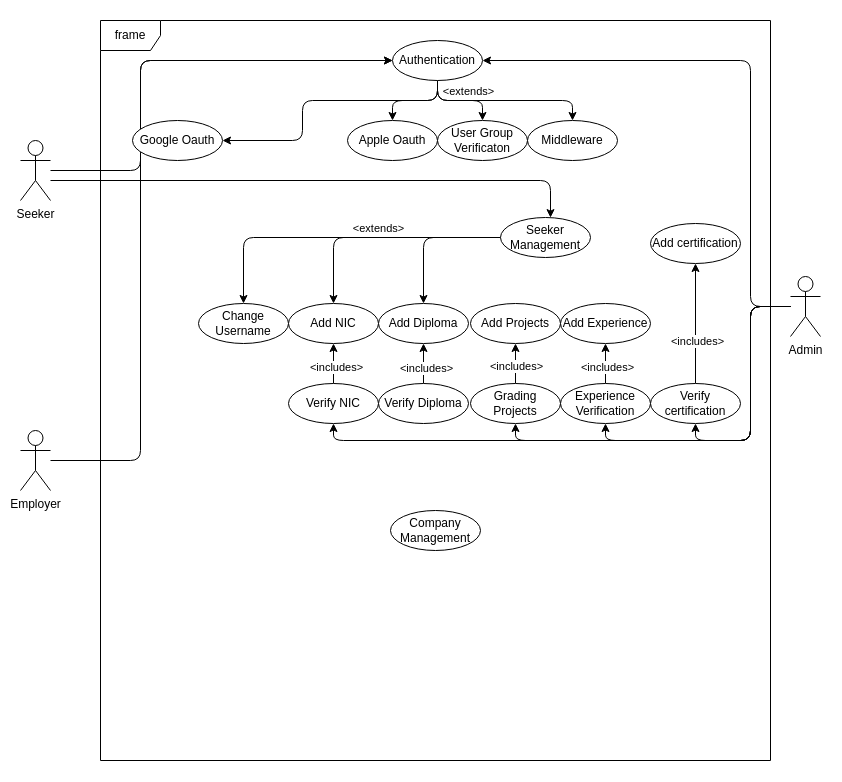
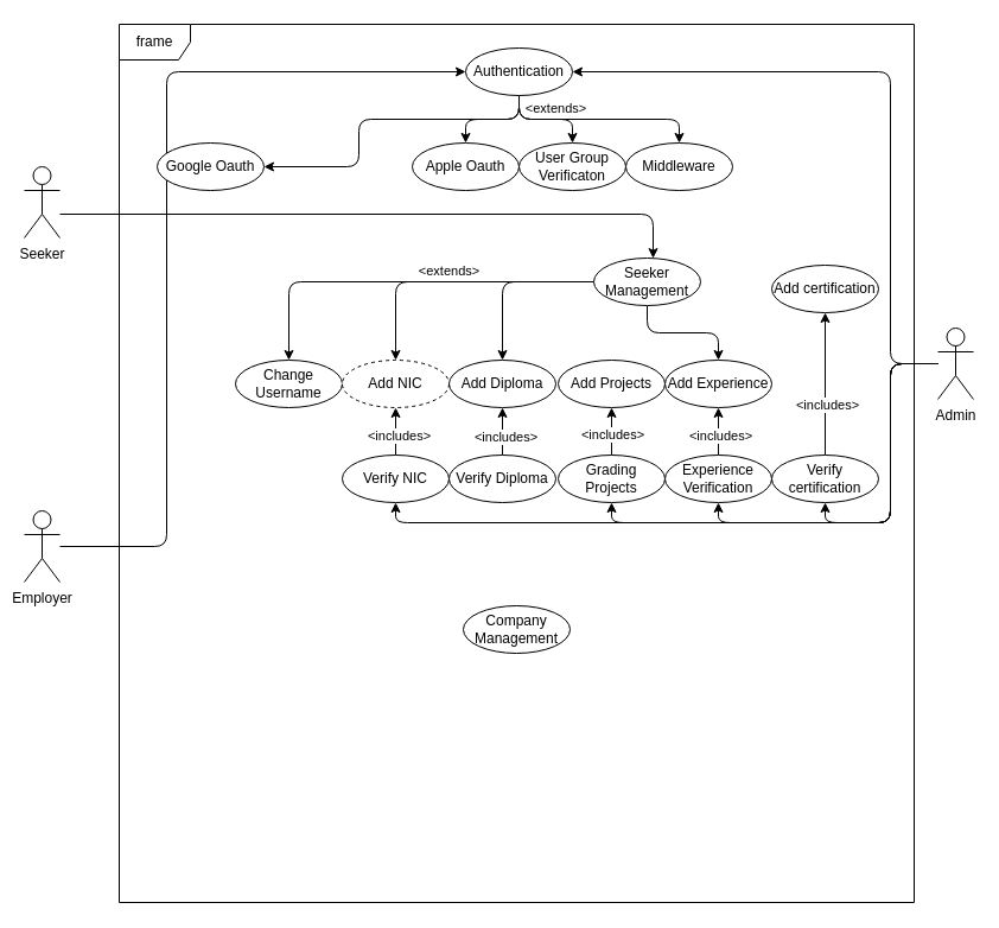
  <mxCell id="0" />
  <mxCell id="1" parent="0" />
  <mxCell id="2" value="frame" style="shape=umlFrame;whiteSpace=wrap;html=1;pointerEvents=0;rounded=1;" vertex="1" parent="1"><mxGeometry x="100" y="20" width="670" height="740" as="geometry" /></mxCell>
  <mxCell id="3" style="edgeStyle=orthogonalEdgeStyle;rounded=1;orthogonalLoop=1;jettySize=auto;html=1;" edge="1" parent="1" source="8" target="43"><mxGeometry relative="1" as="geometry"><Array as="points"><mxPoint x="437" y="100" /><mxPoint x="302" y="100" /></Array></mxGeometry></mxCell>
  <mxCell id="4" style="edgeStyle=orthogonalEdgeStyle;rounded=1;orthogonalLoop=1;jettySize=auto;html=1;" edge="1" parent="1" source="8" target="44"><mxGeometry relative="1" as="geometry" /></mxCell>
  <mxCell id="5" style="edgeStyle=orthogonalEdgeStyle;rounded=1;orthogonalLoop=1;jettySize=auto;html=1;" edge="1" parent="1" source="8" target="45"><mxGeometry relative="1" as="geometry" /></mxCell>
  <mxCell id="6" style="edgeStyle=orthogonalEdgeStyle;rounded=1;orthogonalLoop=1;jettySize=auto;html=1;" edge="1" parent="1" source="8" target="46"><mxGeometry relative="1" as="geometry"><Array as="points"><mxPoint x="437" y="100" /><mxPoint x="572" y="100" /></Array></mxGeometry></mxCell>
  <mxCell id="7" value="&amp;lt;extends&amp;gt;" style="edgeLabel;html=1;align=center;verticalAlign=middle;resizable=0;points=[];rounded=1;" vertex="1" connectable="0" parent="6"><mxGeometry x="-0.886" relative="1" as="geometry"><mxPoint x="30" as="offset" /></mxGeometry></mxCell>
  <mxCell id="8" value="Authentication" style="ellipse;whiteSpace=wrap;html=1;rounded=1;" vertex="1" parent="1"><mxGeometry x="392" y="40" width="90" height="40" as="geometry" /></mxCell>
- <mxCell id="9" style="edgeStyle=orthogonalEdgeStyle;rounded=1;orthogonalLoop=1;jettySize=auto;html=1;entryX=0;entryY=0.5;entryDx=0;entryDy=0;" edge="1" parent="1" source="11" target="8"><mxGeometry relative="1" as="geometry"><Array as="points"><mxPoint x="140" y="170" /><mxPoint x="140" y="60" /></Array></mxGeometry></mxCell>
  <mxCell id="10" style="edgeStyle=orthogonalEdgeStyle;rounded=1;orthogonalLoop=1;jettySize=auto;html=1;" edge="1" parent="1" source="11" target="25"><mxGeometry relative="1" as="geometry"><Array as="points"><mxPoint x="550" y="180" /></Array></mxGeometry></mxCell>
  <mxCell id="11" value="Seeker" style="shape=umlActor;verticalLabelPosition=bottom;verticalAlign=top;html=1;rounded=1;" vertex="1" parent="1"><mxGeometry x="20" y="140" width="30" height="60" as="geometry" /></mxCell>
  <mxCell id="12" style="edgeStyle=orthogonalEdgeStyle;rounded=1;orthogonalLoop=1;jettySize=auto;html=1;entryX=0;entryY=0.5;entryDx=0;entryDy=0;" edge="1" parent="1" source="13" target="8"><mxGeometry relative="1" as="geometry"><Array as="points"><mxPoint x="140" y="460" /><mxPoint x="140" y="60" /></Array></mxGeometry></mxCell>
  <mxCell id="13" value="Employer" style="shape=umlActor;verticalLabelPosition=bottom;verticalAlign=top;html=1;rounded=1;" vertex="1" parent="1"><mxGeometry x="20" y="430" width="30" height="60" as="geometry" /></mxCell>
  <mxCell id="14" style="edgeStyle=orthogonalEdgeStyle;rounded=1;orthogonalLoop=1;jettySize=auto;html=1;entryX=1;entryY=0.5;entryDx=0;entryDy=0;" edge="1" parent="1" source="19" target="8"><mxGeometry relative="1" as="geometry"><Array as="points"><mxPoint x="750" y="306" /><mxPoint x="750" y="60" /></Array></mxGeometry></mxCell>
  <mxCell id="15" style="edgeStyle=orthogonalEdgeStyle;rounded=1;orthogonalLoop=1;jettySize=auto;html=1;entryX=0.5;entryY=1;entryDx=0;entryDy=0;" edge="1" parent="1" source="19" target="38"><mxGeometry relative="1" as="geometry"><Array as="points"><mxPoint x="750" y="306" /><mxPoint x="750" y="440" /><mxPoint x="515" y="440" /></Array></mxGeometry></mxCell>
  <mxCell id="16" style="edgeStyle=orthogonalEdgeStyle;rounded=1;orthogonalLoop=1;jettySize=auto;html=1;entryX=0.5;entryY=1;entryDx=0;entryDy=0;" edge="1" parent="1" source="19" target="42"><mxGeometry relative="1" as="geometry"><Array as="points"><mxPoint x="750" y="306" /><mxPoint x="750" y="440" /><mxPoint x="605" y="440" /></Array></mxGeometry></mxCell>
  <mxCell id="17" style="edgeStyle=orthogonalEdgeStyle;rounded=1;orthogonalLoop=1;jettySize=auto;html=1;entryX=0.5;entryY=1;entryDx=0;entryDy=0;" edge="1" parent="1" source="19" target="34"><mxGeometry relative="1" as="geometry"><Array as="points"><mxPoint x="750" y="306" /><mxPoint x="750" y="440" /><mxPoint x="695" y="440" /></Array></mxGeometry></mxCell>
  <mxCell id="18" style="edgeStyle=orthogonalEdgeStyle;rounded=1;orthogonalLoop=1;jettySize=auto;html=1;entryX=0.5;entryY=1;entryDx=0;entryDy=0;" edge="1" parent="1" source="19" target="51"><mxGeometry relative="1" as="geometry"><Array as="points"><mxPoint x="750" y="306" /><mxPoint x="750" y="440" /><mxPoint x="333" y="440" /></Array></mxGeometry></mxCell>
  <mxCell id="19" value="Admin" style="shape=umlActor;verticalLabelPosition=bottom;verticalAlign=top;html=1;rounded=1;" vertex="1" parent="1"><mxGeometry x="790" y="276" width="30" height="60" as="geometry" /></mxCell>
  <mxCell id="20" style="edgeStyle=orthogonalEdgeStyle;rounded=1;orthogonalLoop=1;jettySize=auto;html=1;" edge="1" parent="1" source="25" target="26"><mxGeometry relative="1" as="geometry" /></mxCell>
  <mxCell id="21" value="&amp;lt;extends&amp;gt;" style="edgeLabel;html=1;align=center;verticalAlign=middle;resizable=0;points=[];rounded=1;" vertex="1" connectable="0" parent="20"><mxGeometry x="0.06" y="-1" relative="1" as="geometry"><mxPoint x="48" y="-9" as="offset" /></mxGeometry></mxCell>
  <mxCell id="22" style="edgeStyle=orthogonalEdgeStyle;rounded=1;orthogonalLoop=1;jettySize=auto;html=1;" edge="1" parent="1" source="25" target="27"><mxGeometry relative="1" as="geometry" /></mxCell>
+ <mxCell id="23" style="edgeStyle=orthogonalEdgeStyle;rounded=1;orthogonalLoop=1;jettySize=auto;html=1;" edge="1" parent="1" source="25" target="39"><mxGeometry relative="1" as="geometry" /></mxCell>
  <mxCell id="24" style="edgeStyle=orthogonalEdgeStyle;rounded=1;orthogonalLoop=1;jettySize=auto;html=1;" edge="1" parent="1" source="25" target="48"><mxGeometry relative="1" as="geometry" /></mxCell>
  <mxCell id="25" value="Seeker Management" style="ellipse;whiteSpace=wrap;html=1;rounded=1;" vertex="1" parent="1"><mxGeometry x="500" y="217" width="90" height="40" as="geometry" /></mxCell>
  <mxCell id="26" value="Change Username" style="ellipse;whiteSpace=wrap;html=1;rounded=1;" vertex="1" parent="1"><mxGeometry x="198" y="303" width="90" height="40" as="geometry" /></mxCell>
  <mxCell id="27" value="Add Diploma" style="ellipse;whiteSpace=wrap;html=1;rounded=1;" vertex="1" parent="1"><mxGeometry x="378" y="303" width="90" height="40" as="geometry" /></mxCell>
  <mxCell id="28" value="Add certification" style="ellipse;whiteSpace=wrap;html=1;rounded=1;" vertex="1" parent="1"><mxGeometry x="650" y="223" width="90" height="40" as="geometry" /></mxCell>
  <mxCell id="29" style="edgeStyle=orthogonalEdgeStyle;rounded=1;orthogonalLoop=1;jettySize=auto;html=1;" edge="1" parent="1" source="31" target="27"><mxGeometry relative="1" as="geometry" /></mxCell>
  <mxCell id="30" value="&amp;lt;includes&amp;gt;" style="edgeLabel;html=1;align=center;verticalAlign=middle;resizable=0;points=[];rounded=1;" vertex="1" connectable="0" parent="29"><mxGeometry x="-0.182" y="-2" relative="1" as="geometry"><mxPoint as="offset" /></mxGeometry></mxCell>
  <mxCell id="31" value="Verify Diploma" style="ellipse;whiteSpace=wrap;html=1;rounded=1;" vertex="1" parent="1"><mxGeometry x="378" y="383" width="90" height="40" as="geometry" /></mxCell>
  <mxCell id="32" style="edgeStyle=orthogonalEdgeStyle;rounded=1;orthogonalLoop=1;jettySize=auto;html=1;" edge="1" parent="1" source="34" target="28"><mxGeometry relative="1" as="geometry" /></mxCell>
  <mxCell id="33" value="&amp;lt;includes&amp;gt;" style="edgeLabel;html=1;align=center;verticalAlign=middle;resizable=0;points=[];rounded=1;" vertex="1" connectable="0" parent="32"><mxGeometry x="-0.289" y="-1" relative="1" as="geometry"><mxPoint as="offset" /></mxGeometry></mxCell>
  <mxCell id="34" value="Verify certification" style="ellipse;whiteSpace=wrap;html=1;rounded=1;" vertex="1" parent="1"><mxGeometry x="650" y="383" width="90" height="40" as="geometry" /></mxCell>
  <mxCell id="35" value="Add Projects" style="ellipse;whiteSpace=wrap;html=1;" vertex="1" parent="1"><mxGeometry x="470" y="303" width="90" height="40" as="geometry" /></mxCell>
  <mxCell id="36" style="edgeStyle=orthogonalEdgeStyle;rounded=1;orthogonalLoop=1;jettySize=auto;html=1;" edge="1" parent="1" source="38" target="35"><mxGeometry relative="1" as="geometry" /></mxCell>
  <mxCell id="37" value="&amp;lt;includes&amp;gt;" style="edgeLabel;html=1;align=center;verticalAlign=middle;resizable=0;points=[];rounded=1;" vertex="1" connectable="0" parent="36"><mxGeometry x="-0.1" relative="1" as="geometry"><mxPoint as="offset" /></mxGeometry></mxCell>
  <mxCell id="38" value="Grading Projects" style="ellipse;whiteSpace=wrap;html=1;" vertex="1" parent="1"><mxGeometry x="470" y="383" width="90" height="40" as="geometry" /></mxCell>
  <mxCell id="39" value="Add Experience" style="ellipse;whiteSpace=wrap;html=1;" vertex="1" parent="1"><mxGeometry x="560" y="303" width="90" height="40" as="geometry" /></mxCell>
  <mxCell id="40" style="edgeStyle=orthogonalEdgeStyle;rounded=1;orthogonalLoop=1;jettySize=auto;html=1;" edge="1" parent="1" source="42" target="39"><mxGeometry relative="1" as="geometry" /></mxCell>
  <mxCell id="41" value="&amp;lt;includes&amp;gt;" style="edgeLabel;html=1;align=center;verticalAlign=middle;resizable=0;points=[];rounded=1;" vertex="1" connectable="0" parent="40"><mxGeometry x="-0.15" y="-1" relative="1" as="geometry"><mxPoint as="offset" /></mxGeometry></mxCell>
  <mxCell id="42" value="Experience Verification" style="ellipse;whiteSpace=wrap;html=1;" vertex="1" parent="1"><mxGeometry x="560" y="383" width="90" height="40" as="geometry" /></mxCell>
  <mxCell id="43" value="Google Oauth" style="ellipse;whiteSpace=wrap;html=1;" vertex="1" parent="1"><mxGeometry x="132" y="120" width="90" height="40" as="geometry" /></mxCell>
  <mxCell id="44" value="Apple Oauth" style="ellipse;whiteSpace=wrap;html=1;" vertex="1" parent="1"><mxGeometry x="347" y="120" width="90" height="40" as="geometry" /></mxCell>
  <mxCell id="45" value="User Group Verificaton" style="ellipse;whiteSpace=wrap;html=1;" vertex="1" parent="1"><mxGeometry x="437" y="120" width="90" height="40" as="geometry" /></mxCell>
  <mxCell id="46" value="Middleware" style="ellipse;whiteSpace=wrap;html=1;" vertex="1" parent="1"><mxGeometry x="527" y="120" width="90" height="40" as="geometry" /></mxCell>
  <mxCell id="47" value="Company Management" style="ellipse;whiteSpace=wrap;html=1;" vertex="1" parent="1"><mxGeometry x="390" y="510" width="90" height="40" as="geometry" /></mxCell>
- <mxCell id="48" value="Add NIC" style="ellipse;whiteSpace=wrap;html=1;" vertex="1" parent="1"><mxGeometry x="288" y="303" width="90" height="40" as="geometry" /></mxCell>
+ <mxCell id="48" value="Add NIC" style="ellipse;whiteSpace=wrap;html=1;dashed=1;" vertex="1" parent="1"><mxGeometry x="288" y="303" width="90" height="40" as="geometry" /></mxCell>
  <mxCell id="49" style="edgeStyle=orthogonalEdgeStyle;rounded=1;orthogonalLoop=1;jettySize=auto;html=1;" edge="1" parent="1" source="51" target="48"><mxGeometry relative="1" as="geometry" /></mxCell>
  <mxCell id="50" value="&amp;lt;includes&amp;gt;" style="edgeLabel;html=1;align=center;verticalAlign=middle;resizable=0;points=[];rounded=1;" vertex="1" connectable="0" parent="49"><mxGeometry x="-0.15" y="-2" relative="1" as="geometry"><mxPoint as="offset" /></mxGeometry></mxCell>
  <mxCell id="51" value="Verify NIC" style="ellipse;whiteSpace=wrap;html=1;" vertex="1" parent="1"><mxGeometry x="288" y="383" width="90" height="40" as="geometry" /></mxCell>
